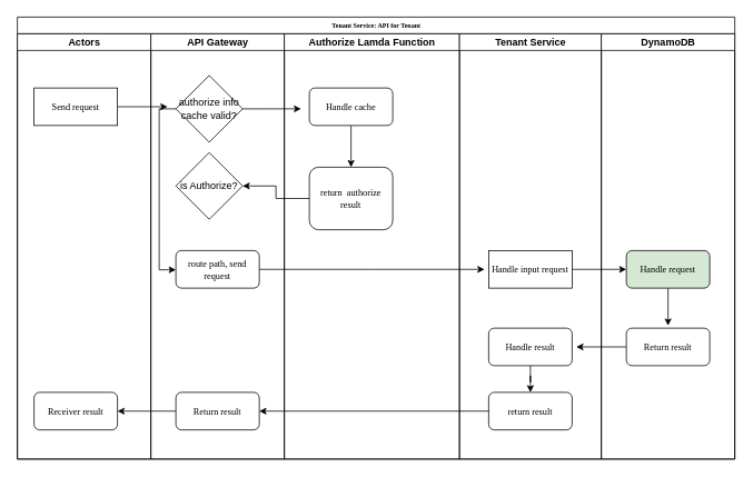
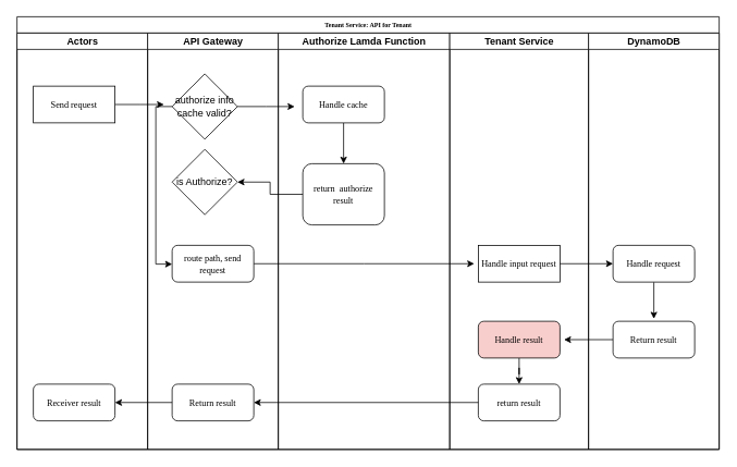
  <mxCell id="0" />
  <mxCell id="1" parent="0" />
  <mxCell id="2" value="Tenant Service: API for Tenant" style="swimlane;html=1;childLayout=stackLayout;startSize=20;rounded=0;shadow=0;labelBackgroundColor=none;strokeWidth=1;fontFamily=Verdana;fontSize=8;align=center;" parent="1" vertex="1"><mxGeometry x="20" y="20" width="860" height="530" as="geometry" /></mxCell>
  <mxCell id="3" value="Actors" style="swimlane;html=1;startSize=20;" parent="2" vertex="1"><mxGeometry y="20" width="160" height="510" as="geometry" /></mxCell>
  <mxCell id="4" style="edgeStyle=orthogonalEdgeStyle;rounded=0;orthogonalLoop=1;jettySize=auto;html=1;" edge="1" parent="3" source="5"><mxGeometry relative="1" as="geometry"><mxPoint x="180" y="87.5" as="targetPoint" /></mxGeometry></mxCell>
  <mxCell id="5" value="&lt;font style=&quot;font-size: 11px;&quot;&gt;Send request&lt;/font&gt;" style="whiteSpace=wrap;html=1;shadow=0;labelBackgroundColor=none;strokeWidth=1;fontFamily=Verdana;fontSize=8;align=center;rounded=0;" parent="3" vertex="1"><mxGeometry x="20" y="65" width="100" height="45" as="geometry" /></mxCell>
  <mxCell id="6" value="&lt;font style=&quot;font-size: 11px;&quot;&gt;Receiver result&lt;/font&gt;" style="rounded=1;whiteSpace=wrap;html=1;shadow=0;labelBackgroundColor=none;strokeWidth=1;fontFamily=Verdana;fontSize=8;align=center;" vertex="1" parent="3"><mxGeometry x="20" y="430" width="100" height="45" as="geometry" /></mxCell>
  <mxCell id="7" value="API Gateway" style="swimlane;html=1;startSize=20;" parent="2" vertex="1"><mxGeometry x="160" y="20" width="160" height="510" as="geometry" /></mxCell>
  <mxCell id="8" style="edgeStyle=orthogonalEdgeStyle;rounded=0;orthogonalLoop=1;jettySize=auto;html=1;" edge="1" parent="7" source="10"><mxGeometry relative="1" as="geometry"><mxPoint x="180" y="90" as="targetPoint" /></mxGeometry></mxCell>
  <mxCell id="9" style="edgeStyle=orthogonalEdgeStyle;rounded=0;orthogonalLoop=1;jettySize=auto;html=1;" edge="1" parent="7" source="10" target="12"><mxGeometry relative="1" as="geometry"><Array as="points"><mxPoint x="10" y="90" /><mxPoint x="10" y="283" /></Array></mxGeometry></mxCell>
  <mxCell id="10" value="authorize info cache valid?" style="rhombus;whiteSpace=wrap;html=1;" vertex="1" parent="7"><mxGeometry x="30" y="50" width="80" height="80" as="geometry" /></mxCell>
  <mxCell id="11" style="edgeStyle=orthogonalEdgeStyle;rounded=0;orthogonalLoop=1;jettySize=auto;html=1;" edge="1" parent="7" source="12"><mxGeometry relative="1" as="geometry"><mxPoint x="400" y="282.5" as="targetPoint" /></mxGeometry></mxCell>
  <mxCell id="12" value="&lt;font style=&quot;font-size: 11px;&quot;&gt;route path, send request&lt;/font&gt;" style="rounded=1;whiteSpace=wrap;html=1;shadow=0;labelBackgroundColor=none;strokeWidth=1;fontFamily=Verdana;fontSize=8;align=center;" vertex="1" parent="7"><mxGeometry x="30" y="260" width="100" height="45" as="geometry" /></mxCell>
  <mxCell id="13" value="is Authorize?" style="rhombus;whiteSpace=wrap;html=1;" vertex="1" parent="7"><mxGeometry x="30" y="142.5" width="80" height="80" as="geometry" /></mxCell>
  <mxCell id="14" value="&lt;font style=&quot;font-size: 11px;&quot;&gt;Return result&lt;/font&gt;" style="rounded=1;whiteSpace=wrap;html=1;shadow=0;labelBackgroundColor=none;strokeWidth=1;fontFamily=Verdana;fontSize=8;align=center;" vertex="1" parent="7"><mxGeometry x="30" y="430" width="100" height="45" as="geometry" /></mxCell>
  <mxCell id="15" value="Authorize Lamda Function" style="swimlane;html=1;startSize=20;" parent="2" vertex="1"><mxGeometry x="320" y="20" width="210" height="510" as="geometry" /></mxCell>
  <mxCell id="16" style="edgeStyle=orthogonalEdgeStyle;rounded=0;orthogonalLoop=1;jettySize=auto;html=1;entryX=0.5;entryY=0;entryDx=0;entryDy=0;" edge="1" parent="15" source="17" target="18"><mxGeometry relative="1" as="geometry" /></mxCell>
  <mxCell id="17" value="&lt;span style=&quot;font-size: 11px;&quot;&gt;Handle cache&lt;/span&gt;" style="rounded=1;whiteSpace=wrap;html=1;shadow=0;labelBackgroundColor=none;strokeWidth=1;fontFamily=Verdana;fontSize=8;align=center;" vertex="1" parent="15"><mxGeometry x="30" y="65" width="100" height="45" as="geometry" /></mxCell>
  <mxCell id="18" value="&lt;span style=&quot;font-size: 11px;&quot;&gt;return&amp;nbsp; authorize result&lt;/span&gt;" style="rounded=1;whiteSpace=wrap;html=1;shadow=0;labelBackgroundColor=none;strokeWidth=1;fontFamily=Verdana;fontSize=8;align=center;" vertex="1" parent="15"><mxGeometry x="30" y="160" width="100" height="75" as="geometry" /></mxCell>
  <mxCell id="19" value="Tenant Service" style="swimlane;html=1;startSize=20;" parent="2" vertex="1"><mxGeometry x="530" y="20" width="170" height="510" as="geometry" /></mxCell>
  <mxCell id="20" value="&lt;font style=&quot;font-size: 11px;&quot;&gt;Handle input request&lt;/font&gt;" style="whiteSpace=wrap;html=1;shadow=0;labelBackgroundColor=none;strokeWidth=1;fontFamily=Verdana;fontSize=8;align=center;rounded=0;" vertex="1" parent="19"><mxGeometry x="35" y="260" width="100" height="45" as="geometry" /></mxCell>
  <mxCell id="21" style="edgeStyle=orthogonalEdgeStyle;rounded=0;orthogonalLoop=1;jettySize=auto;html=1;entryX=0.5;entryY=0;entryDx=0;entryDy=0;" edge="1" parent="19" source="22" target="23"><mxGeometry relative="1" as="geometry" /></mxCell>
- <mxCell id="22" value="&lt;font style=&quot;font-size: 11px;&quot;&gt;Handle result&lt;/font&gt;" style="rounded=1;whiteSpace=wrap;html=1;shadow=0;labelBackgroundColor=none;strokeWidth=1;fontFamily=Verdana;fontSize=8;align=center;" vertex="1" parent="19"><mxGeometry x="35" y="353" width="100" height="45" as="geometry" /></mxCell>
+ <mxCell id="22" value="&lt;font style=&quot;font-size: 11px;&quot;&gt;Handle result&lt;/font&gt;" style="rounded=1;whiteSpace=wrap;html=1;shadow=0;labelBackgroundColor=none;strokeWidth=1;fontFamily=Verdana;fontSize=8;align=center;fillColor=#f8cecc;" vertex="1" parent="19"><mxGeometry x="35" y="353" width="100" height="45" as="geometry" /></mxCell>
  <mxCell id="23" value="&lt;font style=&quot;font-size: 11px;&quot;&gt;return result&lt;/font&gt;" style="rounded=1;whiteSpace=wrap;html=1;shadow=0;labelBackgroundColor=none;strokeWidth=1;fontFamily=Verdana;fontSize=8;align=center;" vertex="1" parent="19"><mxGeometry x="35" y="430" width="100" height="45" as="geometry" /></mxCell>
  <mxCell id="24" value="DynamoDB" style="swimlane;html=1;startSize=20;" vertex="1" parent="2"><mxGeometry x="700" y="20" width="160" height="510" as="geometry" /></mxCell>
  <mxCell id="25" style="edgeStyle=orthogonalEdgeStyle;rounded=0;orthogonalLoop=1;jettySize=auto;html=1;" edge="1" parent="24" source="26"><mxGeometry relative="1" as="geometry"><mxPoint x="80" y="350" as="targetPoint" /></mxGeometry></mxCell>
- <mxCell id="26" value="&lt;font style=&quot;font-size: 11px;&quot;&gt;Handle request&lt;/font&gt;" style="rounded=1;whiteSpace=wrap;html=1;shadow=0;labelBackgroundColor=none;strokeWidth=1;fontFamily=Verdana;fontSize=8;align=center;fillColor=#d5e8d4;" vertex="1" parent="24"><mxGeometry x="30" y="260" width="100" height="45" as="geometry" /></mxCell>
+ <mxCell id="26" value="&lt;font style=&quot;font-size: 11px;&quot;&gt;Handle request&lt;/font&gt;" style="rounded=1;whiteSpace=wrap;html=1;shadow=0;labelBackgroundColor=none;strokeWidth=1;fontFamily=Verdana;fontSize=8;align=center;" vertex="1" parent="24"><mxGeometry x="30" y="260" width="100" height="45" as="geometry" /></mxCell>
  <mxCell id="27" style="edgeStyle=orthogonalEdgeStyle;rounded=0;orthogonalLoop=1;jettySize=auto;html=1;" edge="1" parent="24" source="28"><mxGeometry relative="1" as="geometry"><mxPoint x="-30" y="375.5" as="targetPoint" /></mxGeometry></mxCell>
  <mxCell id="28" value="&lt;font style=&quot;font-size: 11px;&quot;&gt;Return result&lt;/font&gt;" style="rounded=1;whiteSpace=wrap;html=1;shadow=0;labelBackgroundColor=none;strokeWidth=1;fontFamily=Verdana;fontSize=8;align=center;" vertex="1" parent="24"><mxGeometry x="30" y="353" width="100" height="45" as="geometry" /></mxCell>
  <mxCell id="29" style="edgeStyle=orthogonalEdgeStyle;rounded=0;orthogonalLoop=1;jettySize=auto;html=1;entryX=1;entryY=0.5;entryDx=0;entryDy=0;" edge="1" parent="2" source="18" target="13"><mxGeometry relative="1" as="geometry" /></mxCell>
  <mxCell id="30" style="edgeStyle=orthogonalEdgeStyle;rounded=0;orthogonalLoop=1;jettySize=auto;html=1;entryX=0;entryY=0.5;entryDx=0;entryDy=0;" edge="1" parent="2" source="20" target="26"><mxGeometry relative="1" as="geometry" /></mxCell>
  <mxCell id="31" style="edgeStyle=orthogonalEdgeStyle;rounded=0;orthogonalLoop=1;jettySize=auto;html=1;entryX=1;entryY=0.5;entryDx=0;entryDy=0;" edge="1" parent="2" source="23" target="14"><mxGeometry relative="1" as="geometry" /></mxCell>
  <mxCell id="32" style="edgeStyle=orthogonalEdgeStyle;rounded=0;orthogonalLoop=1;jettySize=auto;html=1;entryX=1;entryY=0.5;entryDx=0;entryDy=0;" edge="1" parent="2" source="14" target="6"><mxGeometry relative="1" as="geometry" /></mxCell>
